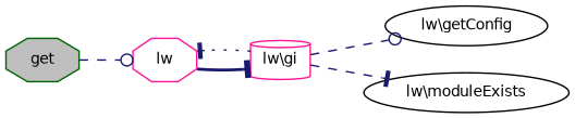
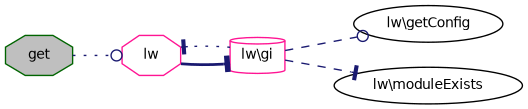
  digraph {
    rankdir=LR
    node [color=deeppink fillcolor=white fontname=Helvetica fontsize=10 shape=octagon style=filled]
    edge [color=midnightblue fontname=Helvetica fontsize=10 labelfontname=Helvetica labelfontsize=10 style=dotted arrowhead=tee]
    n1 [color=darkgreen fillcolor=grey75 fontcolor=black height=0.2 label=get width=0.4]
    n2 [height=0.2 label=lw width=0.4]
    n3 [height=0.2 label="lw\\gi" shape=cylinder width=0.4]
    n4 [color=black height=0.2 label="lw\\getConfig" shape=ellipse width=0.4]
    n5 [color=black height=0.2 label="lw\\moduleExists" shape=ellipse width=0.4]
-   n1 -> n2 [style=dashed arrowhead=odot]
+   n1 -> n2 [arrowhead=odot]
    n2 -> n3 [style=bold]
    n3 -> n2
    n3 -> n4 [style=dashed arrowhead=odot]
    n3 -> n5 [style=dashed]
  }
